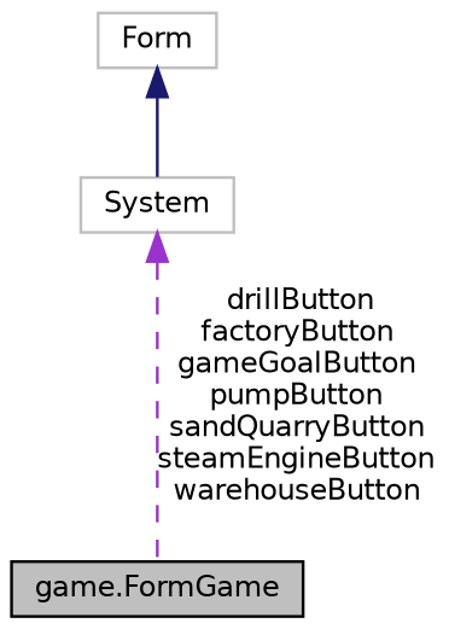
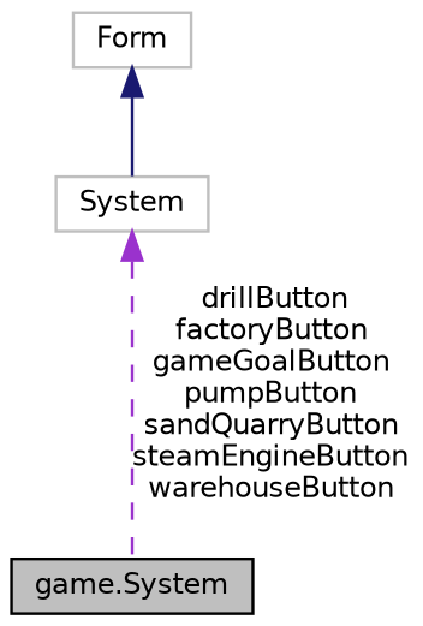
  digraph {
    node [color=grey75 fillcolor=white fontname=Helvetica fontsize=10 shape=record style=filled]
    edge [dir=back fontname=Helvetica fontsize=10 labelfontname=Helvetica labelfontsize=10]
-   n1 [color=black fillcolor=grey75 fontcolor=black height=0.2 label="game.FormGame" width=0.4]
+   n1 [color=black fillcolor=grey75 fontcolor=black height=0.2 label="game.System" width=0.4]
    n2 [height=0.2 label=Form width=0.4]
    n3 [height=0.2 label=System width=0.4]
    n2 -> n3 [color=midnightblue style=solid]
    n3 -> n1 [color=darkorchid3 label=" drillButton\nfactoryButton\ngameGoalButton\npumpButton\nsandQuarryButton\nsteamEngineButton\nwarehouseButton" style=dashed]
  }
